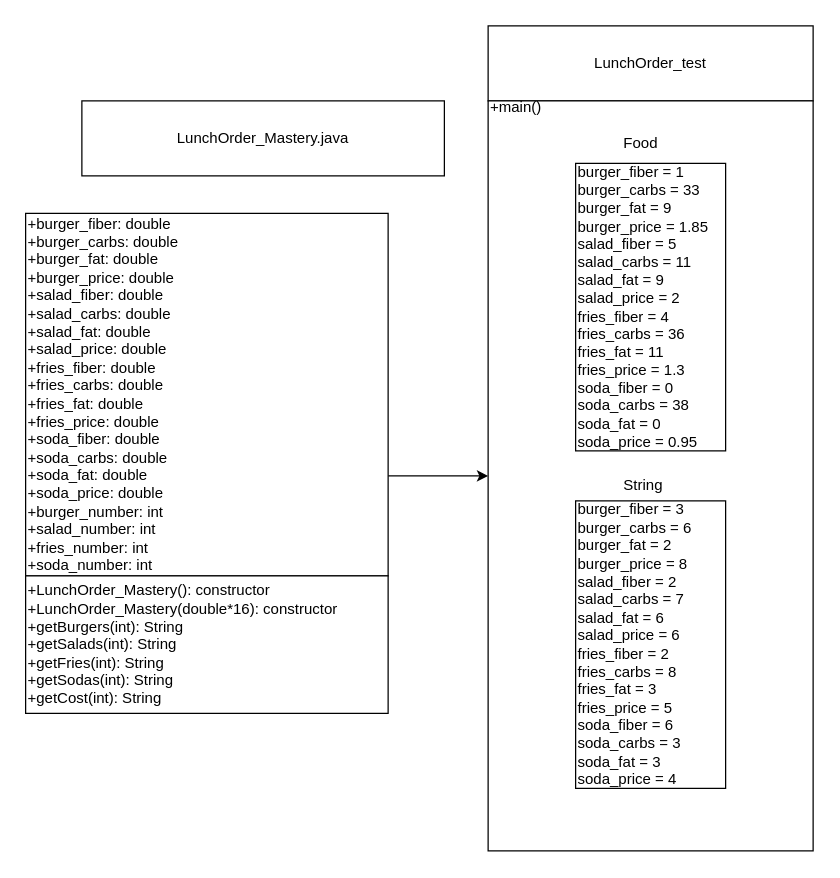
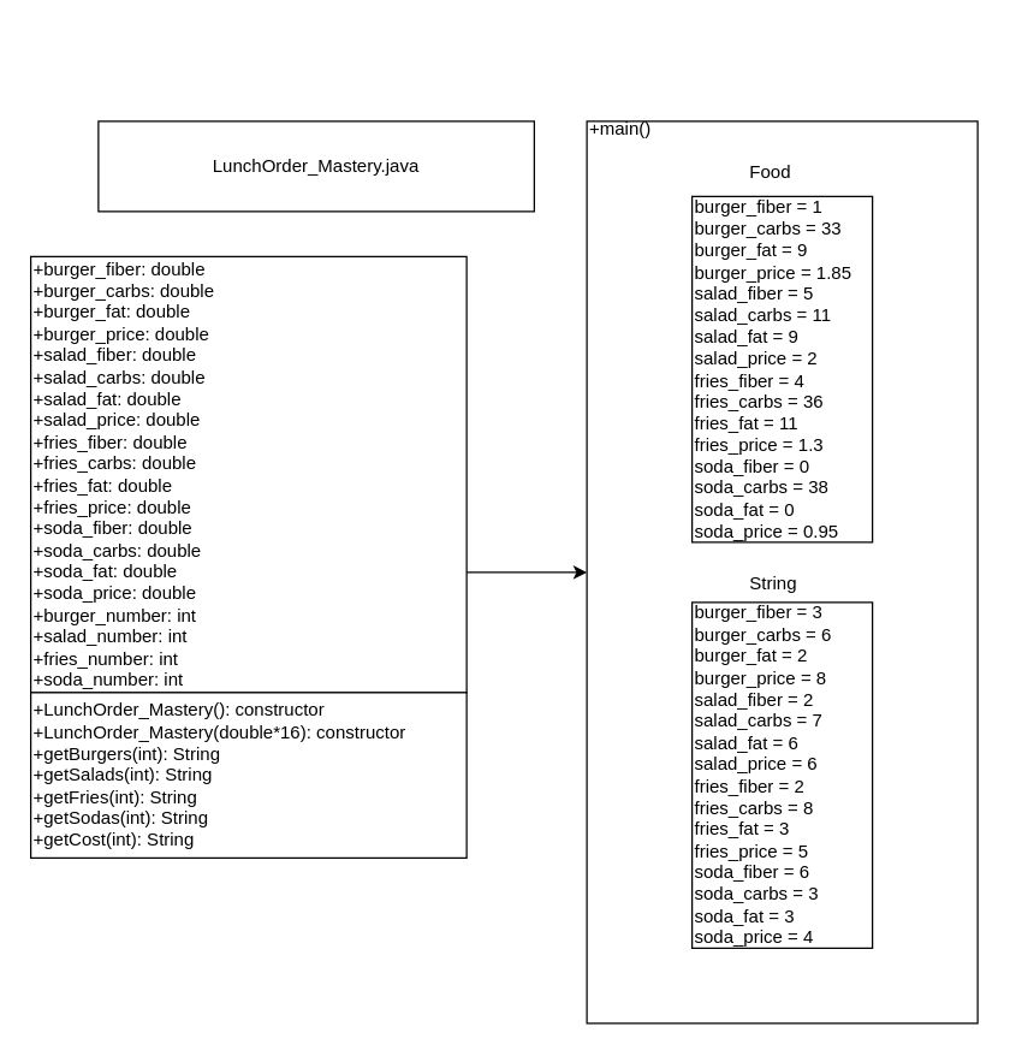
  <mxCell id="0" />
  <mxCell id="1" parent="0" />
  <mxCell id="2" value="LunchOrder_Mastery.java" style="rounded=0;whiteSpace=wrap;html=1;" vertex="1" parent="1"><mxGeometry x="65" y="80" width="290" height="60" as="geometry" /></mxCell>
- <mxCell id="3" value="LunchOrder_test" style="rounded=0;whiteSpace=wrap;html=1;" vertex="1" parent="1"><mxGeometry x="390" y="20" width="260" height="60" as="geometry" /></mxCell>
  <mxCell id="4" style="edgeStyle=orthogonalEdgeStyle;rounded=0;orthogonalLoop=1;jettySize=auto;html=1;" edge="1" parent="1" source="5" target="7"><mxGeometry relative="1" as="geometry"><Array as="points"><mxPoint x="330" y="380" /><mxPoint x="330" y="380" /></Array></mxGeometry></mxCell>
  <mxCell id="5" value="&lt;div&gt;+burger_fiber: double&lt;/div&gt;&lt;div&gt;&lt;span style=&quot;white-space: normal;&quot;&gt;+burger_carbs: double&lt;/span&gt;&lt;/div&gt;&lt;div&gt;&lt;span style=&quot;white-space: normal;&quot;&gt;+burger_fat: double&lt;/span&gt;&lt;/div&gt;&lt;div&gt;&lt;span style=&quot;white-space: normal;&quot;&gt;+burger_price: double&lt;/span&gt;&lt;/div&gt;&lt;div&gt;&lt;span style=&quot;white-space: normal;&quot;&gt;+salad_fiber: double&lt;/span&gt;&lt;/div&gt;&lt;div&gt;&lt;span style=&quot;white-space: normal;&quot;&gt;+salad_carbs: double&lt;/span&gt;&lt;/div&gt;&lt;div&gt;&lt;span style=&quot;white-space: normal;&quot;&gt;+salad_fat: double&lt;/span&gt;&lt;/div&gt;&lt;div&gt;&lt;span style=&quot;white-space: normal;&quot;&gt;+salad_price: double&lt;/span&gt;&lt;/div&gt;&lt;div&gt;&lt;span style=&quot;white-space: normal;&quot;&gt;+fries_fiber: double&lt;/span&gt;&lt;/div&gt;&lt;div&gt;&lt;span style=&quot;background-color: initial;&quot;&gt;+fries_carbs: double&lt;/span&gt;&lt;/div&gt;&lt;div&gt;&lt;span style=&quot;white-space: normal;&quot;&gt;+fries_fat: double&lt;/span&gt;&lt;/div&gt;&lt;div&gt;&lt;span style=&quot;white-space: normal;&quot;&gt;+fries_price: double&lt;/span&gt;&lt;/div&gt;&lt;div&gt;&lt;span style=&quot;white-space: normal;&quot;&gt;+soda_fiber: double&lt;/span&gt;&lt;/div&gt;&lt;div&gt;&lt;span style=&quot;white-space: normal;&quot;&gt;+soda_carbs: double&lt;/span&gt;&lt;/div&gt;&lt;div&gt;&lt;span style=&quot;white-space: normal;&quot;&gt;+soda_fat: double&lt;/span&gt;&lt;/div&gt;&lt;div&gt;&lt;span style=&quot;white-space: normal;&quot;&gt;+soda_price: double&lt;/span&gt;&lt;/div&gt;&lt;div&gt;&lt;span style=&quot;white-space: normal;&quot;&gt;+burger_number: int&lt;/span&gt;&lt;/div&gt;&lt;div&gt;&lt;span style=&quot;white-space: normal;&quot;&gt;+salad_number: int&lt;/span&gt;&lt;/div&gt;&lt;div&gt;&lt;span style=&quot;white-space: normal;&quot;&gt;+fries_number: int&amp;nbsp;&lt;/span&gt;&lt;/div&gt;&lt;div&gt;&lt;span style=&quot;white-space: normal;&quot;&gt;+soda_number: int&lt;/span&gt;&lt;/div&gt;" style="rounded=0;whiteSpace=wrap;html=1;align=left;" vertex="1" parent="1"><mxGeometry x="20" y="170" width="290" height="290" as="geometry" /></mxCell>
  <mxCell id="6" value="+LunchOrder_Mastery(): constructor&lt;div&gt;+LunchOrder_Mastery(double*16&lt;span style=&quot;background-color: initial;&quot;&gt;): constructor&lt;/span&gt;&lt;/div&gt;&lt;div&gt;+getBurgers(int): String&lt;/div&gt;&lt;div&gt;+getSalads(int): String&lt;/div&gt;&lt;div&gt;+getFries(int): String&lt;/div&gt;&lt;div&gt;+getSodas(int): String&lt;/div&gt;&lt;div&gt;+getCost(int): String&lt;/div&gt;" style="rounded=0;whiteSpace=wrap;html=1;align=left;" vertex="1" parent="1"><mxGeometry x="20" y="460" width="290" height="110" as="geometry" /></mxCell>
  <mxCell id="7" value="+main()&lt;div&gt;&lt;br&gt;&lt;/div&gt;&lt;div&gt;&amp;nbsp; &amp;nbsp; &amp;nbsp; &amp;nbsp; &amp;nbsp; &amp;nbsp; &amp;nbsp; &amp;nbsp; &amp;nbsp; &amp;nbsp; &amp;nbsp; &amp;nbsp; &amp;nbsp; &amp;nbsp; &amp;nbsp; &amp;nbsp; Food&lt;/div&gt;&lt;div&gt;&lt;br&gt;&lt;/div&gt;&lt;div&gt;&lt;br&gt;&lt;/div&gt;&lt;div&gt;&lt;br&gt;&lt;/div&gt;&lt;div&gt;&lt;br&gt;&lt;/div&gt;&lt;div&gt;&lt;br&gt;&lt;/div&gt;&lt;div&gt;&lt;br&gt;&lt;/div&gt;&lt;div&gt;&lt;br&gt;&lt;/div&gt;&lt;div&gt;&lt;br&gt;&lt;/div&gt;&lt;div&gt;&lt;br&gt;&lt;/div&gt;&lt;div&gt;&lt;br&gt;&lt;/div&gt;&lt;div&gt;&lt;br&gt;&lt;/div&gt;&lt;div&gt;&lt;br&gt;&lt;/div&gt;&lt;div&gt;&lt;br&gt;&lt;/div&gt;&lt;div&gt;&lt;br&gt;&lt;/div&gt;&lt;div&gt;&lt;br&gt;&lt;/div&gt;&lt;div&gt;&lt;br&gt;&lt;/div&gt;&lt;div&gt;&lt;br&gt;&lt;/div&gt;&lt;div&gt;&lt;br&gt;&lt;/div&gt;&lt;div&gt;&amp;nbsp; &amp;nbsp; &amp;nbsp; &amp;nbsp; &amp;nbsp; &amp;nbsp; &amp;nbsp; &amp;nbsp; &amp;nbsp; &amp;nbsp; &amp;nbsp; &amp;nbsp; &amp;nbsp; &amp;nbsp; &amp;nbsp; &amp;nbsp; String&lt;/div&gt;&lt;div&gt;&lt;br&gt;&lt;/div&gt;&lt;div&gt;&lt;br&gt;&lt;/div&gt;&lt;div&gt;&lt;br&gt;&lt;/div&gt;&lt;div&gt;&lt;br&gt;&lt;/div&gt;&lt;div&gt;&lt;br&gt;&lt;/div&gt;&lt;div&gt;&lt;br&gt;&lt;/div&gt;&lt;div&gt;&lt;br&gt;&lt;/div&gt;&lt;div&gt;&lt;br&gt;&lt;/div&gt;&lt;div&gt;&lt;br&gt;&lt;/div&gt;&lt;div&gt;&lt;div&gt;&lt;br&gt;&lt;/div&gt;&lt;div&gt;&lt;br&gt;&lt;/div&gt;&lt;div&gt;&lt;br&gt;&lt;/div&gt;&lt;div&gt;&lt;br&gt;&lt;/div&gt;&lt;div&gt;&lt;br&gt;&lt;/div&gt;&lt;div&gt;&lt;br&gt;&lt;/div&gt;&lt;div&gt;&lt;br&gt;&lt;/div&gt;&lt;div&gt;&lt;br&gt;&lt;/div&gt;&lt;div&gt;&lt;br&gt;&lt;/div&gt;&lt;div&gt;&lt;br&gt;&lt;/div&gt;&lt;div&gt;&lt;br&gt;&lt;/div&gt;&lt;/div&gt;" style="rounded=0;whiteSpace=wrap;html=1;align=left;" vertex="1" parent="1"><mxGeometry x="390" y="80" width="260" height="600" as="geometry" /></mxCell>
  <mxCell id="8" value="&lt;div&gt;&lt;span style=&quot;white-space: normal;&quot;&gt;burger_fiber = 1&lt;/span&gt;&lt;/div&gt;&lt;div&gt;&lt;span style=&quot;white-space: normal;&quot;&gt;burger_carbs = 33&lt;/span&gt;&lt;/div&gt;&lt;div&gt;&lt;span style=&quot;white-space: normal;&quot;&gt;burger_fat = 9&lt;/span&gt;&lt;/div&gt;&lt;div&gt;&lt;span style=&quot;white-space: normal;&quot;&gt;burger_price = 1.85&lt;/span&gt;&lt;/div&gt;&lt;div&gt;&lt;span style=&quot;white-space: normal;&quot;&gt;salad_fiber = 5&lt;/span&gt;&lt;/div&gt;&lt;div&gt;&lt;span style=&quot;white-space: normal;&quot;&gt;salad_carbs = 11&lt;/span&gt;&lt;/div&gt;&lt;div&gt;&lt;span style=&quot;white-space: normal;&quot;&gt;salad_fat = 9&lt;/span&gt;&lt;/div&gt;&lt;div&gt;&lt;span style=&quot;white-space: normal;&quot;&gt;salad_price = 2&lt;/span&gt;&lt;/div&gt;&lt;div&gt;&lt;span style=&quot;white-space: normal;&quot;&gt;fries_fiber = 4&lt;/span&gt;&lt;/div&gt;&lt;div&gt;&lt;span style=&quot;white-space: normal;&quot;&gt;fries_carbs = 36&lt;/span&gt;&lt;/div&gt;&lt;div&gt;&lt;span style=&quot;white-space: normal;&quot;&gt;fries_fat = 11&lt;/span&gt;&lt;/div&gt;&lt;div&gt;&lt;span style=&quot;white-space: normal;&quot;&gt;fries_price = 1.3&lt;/span&gt;&lt;/div&gt;&lt;div&gt;&lt;span style=&quot;white-space: normal;&quot;&gt;soda_fiber = 0&lt;/span&gt;&lt;/div&gt;&lt;div&gt;&lt;span style=&quot;white-space: normal;&quot;&gt;soda_carbs = 38&lt;/span&gt;&lt;/div&gt;&lt;div&gt;&lt;span style=&quot;background-color: initial;&quot;&gt;soda_fat = 0&lt;/span&gt;&lt;/div&gt;&lt;div&gt;&lt;span style=&quot;background-color: initial;&quot;&gt;soda_price = 0.95&lt;/span&gt;&lt;/div&gt;" style="rounded=0;whiteSpace=wrap;html=1;align=left;" vertex="1" parent="1"><mxGeometry x="460" y="130" width="120" height="230" as="geometry" /></mxCell>
  <mxCell id="9" value="&lt;div&gt;&lt;span style=&quot;white-space: normal;&quot;&gt;burger_fiber = 3&lt;/span&gt;&lt;/div&gt;&lt;div&gt;&lt;span style=&quot;white-space: normal;&quot;&gt;burger_carbs = 6&lt;/span&gt;&lt;/div&gt;&lt;div&gt;&lt;span style=&quot;white-space: normal;&quot;&gt;burger_fat = 2&lt;/span&gt;&lt;/div&gt;&lt;div&gt;&lt;span style=&quot;white-space: normal;&quot;&gt;burger_price = 8&lt;/span&gt;&lt;/div&gt;&lt;div&gt;&lt;span style=&quot;white-space: normal;&quot;&gt;salad_fiber = 2&lt;/span&gt;&lt;/div&gt;&lt;div&gt;&lt;span style=&quot;white-space: normal;&quot;&gt;salad_carbs = 7&lt;/span&gt;&lt;/div&gt;&lt;div&gt;&lt;span style=&quot;white-space: normal;&quot;&gt;salad_fat = 6&lt;/span&gt;&lt;/div&gt;&lt;div&gt;&lt;span style=&quot;white-space: normal;&quot;&gt;salad_price = 6&lt;/span&gt;&lt;/div&gt;&lt;div&gt;&lt;span style=&quot;white-space: normal;&quot;&gt;fries_fiber = 2&lt;/span&gt;&lt;/div&gt;&lt;div&gt;&lt;span style=&quot;white-space: normal;&quot;&gt;fries_carbs = 8&lt;/span&gt;&lt;/div&gt;&lt;div&gt;&lt;span style=&quot;white-space: normal;&quot;&gt;fries_fat = 3&lt;/span&gt;&lt;/div&gt;&lt;div&gt;&lt;span style=&quot;white-space: normal;&quot;&gt;fries_price = 5&lt;/span&gt;&lt;/div&gt;&lt;div&gt;&lt;span style=&quot;white-space: normal;&quot;&gt;soda_fiber = 6&lt;/span&gt;&lt;/div&gt;&lt;div&gt;&lt;span style=&quot;white-space: normal;&quot;&gt;soda_carbs = 3&lt;/span&gt;&lt;/div&gt;&lt;div&gt;&lt;span style=&quot;background-color: initial;&quot;&gt;soda_fat = 3&lt;/span&gt;&lt;/div&gt;&lt;div&gt;&lt;span style=&quot;background-color: initial;&quot;&gt;soda_price = 4&lt;/span&gt;&lt;/div&gt;" style="rounded=0;whiteSpace=wrap;html=1;align=left;" vertex="1" parent="1"><mxGeometry x="460" y="400" width="120" height="230" as="geometry" /></mxCell>
